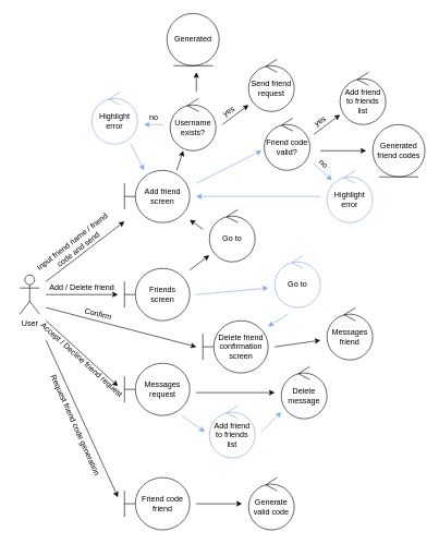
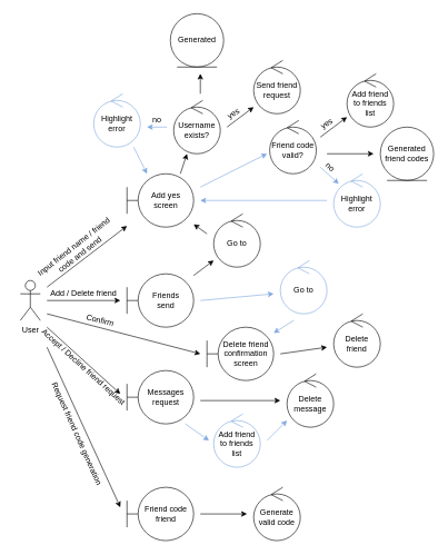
  <mxCell id="0" />
  <mxCell id="1" parent="0" />
  <mxCell id="2" value="User" style="shape=umlActor;verticalLabelPosition=bottom;verticalAlign=top;html=1;" vertex="1" parent="1"><mxGeometry x="30" y="420" width="30" height="60" as="geometry" /></mxCell>
- <mxCell id="3" value="Friends&lt;br&gt;screen" style="shape=umlBoundary;whiteSpace=wrap;html=1;" vertex="1" parent="1"><mxGeometry x="190" y="410" width="100" height="80" as="geometry" /></mxCell>
- <mxCell id="4" value="Add friend screen" style="shape=umlBoundary;whiteSpace=wrap;html=1;" vertex="1" parent="1"><mxGeometry x="190" y="260" width="100" height="80" as="geometry" /></mxCell>
+ <mxCell id="3" value="Friends&lt;br&gt;send" style="shape=umlBoundary;whiteSpace=wrap;html=1;" vertex="1" parent="1"><mxGeometry x="190" y="410" width="100" height="80" as="geometry" /></mxCell>
+ <mxCell id="4" value="Add yes screen" style="shape=umlBoundary;whiteSpace=wrap;html=1;" vertex="1" parent="1"><mxGeometry x="190" y="260" width="100" height="80" as="geometry" /></mxCell>
  <mxCell id="5" value="Messages request" style="shape=umlBoundary;whiteSpace=wrap;html=1;" vertex="1" parent="1"><mxGeometry x="190" y="555" width="100" height="80" as="geometry" /></mxCell>
  <mxCell id="6" value="" style="endArrow=classic;html=1;rounded=0;" edge="1" parent="1"><mxGeometry width="50" height="50" relative="1" as="geometry"><mxPoint x="70" y="450" as="sourcePoint" /><mxPoint x="180" y="450" as="targetPoint" /></mxGeometry></mxCell>
  <mxCell id="7" value="Go to" style="ellipse;shape=umlControl;whiteSpace=wrap;html=1;" vertex="1" parent="1"><mxGeometry x="320" y="320" width="70" height="80" as="geometry" /></mxCell>
  <mxCell id="8" value="" style="endArrow=classic;html=1;rounded=0;" edge="1" parent="1" source="3"><mxGeometry width="50" height="50" relative="1" as="geometry"><mxPoint x="280" y="410" as="sourcePoint" /><mxPoint x="320" y="390" as="targetPoint" /></mxGeometry></mxCell>
  <mxCell id="9" value="" style="endArrow=classic;html=1;rounded=0;" edge="1" parent="1" target="4"><mxGeometry width="50" height="50" relative="1" as="geometry"><mxPoint x="310" y="350" as="sourcePoint" /><mxPoint x="290" y="350" as="targetPoint" /></mxGeometry></mxCell>
  <mxCell id="10" value="" style="endArrow=classic;html=1;rounded=0;" edge="1" parent="1" target="4"><mxGeometry width="50" height="50" relative="1" as="geometry"><mxPoint x="70" y="430" as="sourcePoint" /><mxPoint x="120" y="380" as="targetPoint" /></mxGeometry></mxCell>
  <mxCell id="11" value="Add / Delete friend" style="text;html=1;strokeColor=none;fillColor=none;align=center;verticalAlign=middle;whiteSpace=wrap;rounded=0;" vertex="1" parent="1"><mxGeometry x="70" y="430" width="110" height="20" as="geometry" /></mxCell>
  <mxCell id="12" value="Input friend name / friend code and send" style="text;html=1;strokeColor=none;fillColor=none;align=center;verticalAlign=middle;whiteSpace=wrap;rounded=0;rotation=-38;" vertex="1" parent="1"><mxGeometry x="40" y="360" width="150" height="30" as="geometry" /></mxCell>
  <mxCell id="13" value="Username exists?" style="ellipse;shape=umlControl;whiteSpace=wrap;html=1;" vertex="1" parent="1"><mxGeometry x="260" y="150" width="70" height="80" as="geometry" /></mxCell>
  <mxCell id="14" value="Friend code valid?" style="ellipse;shape=umlControl;whiteSpace=wrap;html=1;" vertex="1" parent="1"><mxGeometry x="404" y="180" width="70" height="80" as="geometry" /></mxCell>
  <mxCell id="15" value="Send friend request" style="ellipse;shape=umlControl;whiteSpace=wrap;html=1;" vertex="1" parent="1"><mxGeometry x="380" y="90" width="70" height="80" as="geometry" /></mxCell>
  <mxCell id="16" value="Highlight error" style="ellipse;shape=umlControl;whiteSpace=wrap;html=1;strokeColor=#7EA6E0;" vertex="1" parent="1"><mxGeometry x="140" y="140" width="70" height="80" as="geometry" /></mxCell>
  <mxCell id="17" value="Generated" style="ellipse;shape=umlEntity;whiteSpace=wrap;html=1;" vertex="1" parent="1"><mxGeometry x="255" y="20" width="80" height="80" as="geometry" /></mxCell>
  <mxCell id="18" value="" style="endArrow=classic;html=1;rounded=0;entryX=0.286;entryY=1;entryDx=0;entryDy=0;entryPerimeter=0;" edge="1" parent="1" target="13"><mxGeometry width="50" height="50" relative="1" as="geometry"><mxPoint x="270" y="260" as="sourcePoint" /><mxPoint x="280" y="240" as="targetPoint" /></mxGeometry></mxCell>
  <mxCell id="19" value="" style="endArrow=classic;html=1;rounded=0;" edge="1" parent="1"><mxGeometry width="50" height="50" relative="1" as="geometry"><mxPoint x="300" y="140" as="sourcePoint" /><mxPoint x="300" y="110" as="targetPoint" /></mxGeometry></mxCell>
  <mxCell id="20" value="" style="endArrow=classic;html=1;rounded=0;strokeColor=#7EA6E0;" edge="1" parent="1"><mxGeometry width="50" height="50" relative="1" as="geometry"><mxPoint x="250" y="190" as="sourcePoint" /><mxPoint x="220" y="190" as="targetPoint" /></mxGeometry></mxCell>
  <mxCell id="21" value="no" style="text;html=1;strokeColor=none;fillColor=none;align=center;verticalAlign=middle;whiteSpace=wrap;rounded=0;" vertex="1" parent="1"><mxGeometry x="220" y="170" width="30" height="20" as="geometry" /></mxCell>
  <mxCell id="22" value="" style="endArrow=classic;html=1;rounded=0;strokeColor=#7EA6E0;" edge="1" parent="1"><mxGeometry width="50" height="50" relative="1" as="geometry"><mxPoint x="200" y="220" as="sourcePoint" /><mxPoint x="220" y="260" as="targetPoint" /></mxGeometry></mxCell>
  <mxCell id="23" value="" style="endArrow=classic;html=1;rounded=0;" edge="1" parent="1"><mxGeometry width="50" height="50" relative="1" as="geometry"><mxPoint x="340" y="190" as="sourcePoint" /><mxPoint x="380" y="160" as="targetPoint" /></mxGeometry></mxCell>
  <mxCell id="24" value="yes" style="text;html=1;strokeColor=none;fillColor=none;align=center;verticalAlign=middle;whiteSpace=wrap;rounded=0;rotation=-33;" vertex="1" parent="1"><mxGeometry x="330" y="160" width="40" height="20" as="geometry" /></mxCell>
  <mxCell id="25" value="" style="endArrow=classic;html=1;rounded=0;strokeColor=#7EA6E0;" edge="1" parent="1"><mxGeometry width="50" height="50" relative="1" as="geometry"><mxPoint x="300" y="280" as="sourcePoint" /><mxPoint x="400" y="230" as="targetPoint" /></mxGeometry></mxCell>
  <mxCell id="26" value="Add friend to friends&lt;br&gt;list" style="ellipse;shape=umlControl;whiteSpace=wrap;html=1;" vertex="1" parent="1"><mxGeometry x="520" y="110" width="70" height="80" as="geometry" /></mxCell>
  <mxCell id="27" value="" style="endArrow=classic;html=1;rounded=0;" edge="1" parent="1"><mxGeometry width="50" height="50" relative="1" as="geometry"><mxPoint x="480" y="205" as="sourcePoint" /><mxPoint x="520" y="175" as="targetPoint" /></mxGeometry></mxCell>
  <mxCell id="28" value="yes" style="text;html=1;strokeColor=none;fillColor=none;align=center;verticalAlign=middle;whiteSpace=wrap;rounded=0;rotation=-33;" vertex="1" parent="1"><mxGeometry x="470" y="175" width="40" height="20" as="geometry" /></mxCell>
  <mxCell id="29" value="Highlight error" style="ellipse;shape=umlControl;whiteSpace=wrap;html=1;strokeColor=#7EA6E0;" vertex="1" parent="1"><mxGeometry x="500" y="260" width="70" height="80" as="geometry" /></mxCell>
  <mxCell id="30" value="" style="endArrow=classic;html=1;rounded=0;strokeColor=#7EA6E0;" edge="1" parent="1"><mxGeometry width="50" height="50" relative="1" as="geometry"><mxPoint x="490" y="300" as="sourcePoint" /><mxPoint x="300" y="300" as="targetPoint" /></mxGeometry></mxCell>
  <mxCell id="31" value="" style="endArrow=classic;html=1;rounded=0;strokeColor=#7EA6E0;" edge="1" parent="1" target="29"><mxGeometry width="50" height="50" relative="1" as="geometry"><mxPoint x="480" y="250" as="sourcePoint" /><mxPoint x="430" y="320" as="targetPoint" /></mxGeometry></mxCell>
  <mxCell id="32" value="no" style="text;html=1;strokeColor=none;fillColor=none;align=center;verticalAlign=middle;whiteSpace=wrap;rounded=0;rotation=44;" vertex="1" parent="1"><mxGeometry x="480" y="240" width="30" height="20" as="geometry" /></mxCell>
  <mxCell id="33" value="Generated friend codes" style="ellipse;shape=umlEntity;whiteSpace=wrap;html=1;" vertex="1" parent="1"><mxGeometry x="570" y="190" width="80" height="80" as="geometry" /></mxCell>
  <mxCell id="34" value="" style="endArrow=classic;html=1;rounded=0;" edge="1" parent="1"><mxGeometry width="50" height="50" relative="1" as="geometry"><mxPoint x="490" y="230" as="sourcePoint" /><mxPoint x="560" y="230" as="targetPoint" /></mxGeometry></mxCell>
  <mxCell id="35" value="" style="endArrow=classic;html=1;rounded=0;" edge="1" parent="1"><mxGeometry width="50" height="50" relative="1" as="geometry"><mxPoint x="70" y="490" as="sourcePoint" /><mxPoint x="180" y="590" as="targetPoint" /></mxGeometry></mxCell>
  <mxCell id="36" value="Accept / Decline friend request" style="text;html=1;strokeColor=none;fillColor=none;align=center;verticalAlign=middle;whiteSpace=wrap;rounded=0;rotation=42;" vertex="1" parent="1"><mxGeometry x="35" y="540" width="180" height="20" as="geometry" /></mxCell>
  <mxCell id="37" value="Add friend to friends&lt;br&gt;list" style="ellipse;shape=umlControl;whiteSpace=wrap;html=1;strokeColor=#7EA6E0;" vertex="1" parent="1"><mxGeometry x="320" y="620" width="70" height="80" as="geometry" /></mxCell>
  <mxCell id="38" value="Delete message" style="ellipse;shape=umlControl;whiteSpace=wrap;html=1;" vertex="1" parent="1"><mxGeometry x="430" y="560" width="70" height="80" as="geometry" /></mxCell>
  <mxCell id="39" value="" style="endArrow=classic;html=1;rounded=0;" edge="1" parent="1"><mxGeometry width="50" height="50" relative="1" as="geometry"><mxPoint x="300" y="600" as="sourcePoint" /><mxPoint x="420" y="600" as="targetPoint" /></mxGeometry></mxCell>
  <mxCell id="40" value="" style="endArrow=classic;html=1;rounded=0;strokeColor=#7EA6E0;" edge="1" parent="1"><mxGeometry width="50" height="50" relative="1" as="geometry"><mxPoint x="277.5" y="635" as="sourcePoint" /><mxPoint x="313" y="660" as="targetPoint" /></mxGeometry></mxCell>
  <mxCell id="41" value="" style="endArrow=classic;html=1;rounded=0;strokeColor=#7EA6E0;" edge="1" parent="1"><mxGeometry width="50" height="50" relative="1" as="geometry"><mxPoint x="400" y="660" as="sourcePoint" /><mxPoint x="430" y="630" as="targetPoint" /></mxGeometry></mxCell>
  <mxCell id="42" value="" style="endArrow=classic;html=1;rounded=0;strokeColor=#7EA6E0;" edge="1" parent="1"><mxGeometry width="50" height="50" relative="1" as="geometry"><mxPoint x="300" y="450" as="sourcePoint" /><mxPoint x="410" y="440" as="targetPoint" /></mxGeometry></mxCell>
  <mxCell id="43" value="Go to" style="ellipse;shape=umlControl;whiteSpace=wrap;html=1;strokeColor=#7EA6E0;" vertex="1" parent="1"><mxGeometry x="420" y="390" width="70" height="80" as="geometry" /></mxCell>
  <mxCell id="44" value="Delete friend confirmation screen" style="shape=umlBoundary;whiteSpace=wrap;html=1;strokeColor=default;" vertex="1" parent="1"><mxGeometry x="310" y="490" width="100" height="80" as="geometry" /></mxCell>
  <mxCell id="45" value="" style="endArrow=classic;html=1;rounded=0;strokeColor=#000000;" edge="1" parent="1"><mxGeometry width="50" height="50" relative="1" as="geometry"><mxPoint x="70" y="470" as="sourcePoint" /><mxPoint x="300" y="530" as="targetPoint" /></mxGeometry></mxCell>
  <mxCell id="46" value="Confirm" style="text;html=1;strokeColor=none;fillColor=none;align=center;verticalAlign=middle;whiteSpace=wrap;rounded=0;rotation=14;" vertex="1" parent="1"><mxGeometry x="120" y="470" width="60" height="20" as="geometry" /></mxCell>
  <mxCell id="47" value="" style="endArrow=classic;html=1;rounded=0;strokeColor=#7EA6E0;" edge="1" parent="1" target="44"><mxGeometry width="50" height="50" relative="1" as="geometry"><mxPoint x="440" y="480" as="sourcePoint" /><mxPoint x="430" y="520" as="targetPoint" /></mxGeometry></mxCell>
- <mxCell id="48" value="Messages friend" style="ellipse;shape=umlControl;whiteSpace=wrap;html=1;strokeColor=default;" vertex="1" parent="1"><mxGeometry x="500" y="470" width="70" height="80" as="geometry" /></mxCell>
+ <mxCell id="48" value="Delete friend" style="ellipse;shape=umlControl;whiteSpace=wrap;html=1;strokeColor=default;" vertex="1" parent="1"><mxGeometry x="500" y="470" width="70" height="80" as="geometry" /></mxCell>
  <mxCell id="49" value="" style="endArrow=classic;html=1;rounded=0;strokeColor=#000000;" edge="1" parent="1"><mxGeometry width="50" height="50" relative="1" as="geometry"><mxPoint x="420" y="530" as="sourcePoint" /><mxPoint x="490" y="520" as="targetPoint" /></mxGeometry></mxCell>
  <mxCell id="50" value="Friend code friend" style="shape=umlBoundary;whiteSpace=wrap;html=1;strokeColor=default;" vertex="1" parent="1"><mxGeometry x="190" y="730" width="100" height="80" as="geometry" /></mxCell>
  <mxCell id="51" value="Generate valid code" style="ellipse;shape=umlControl;whiteSpace=wrap;html=1;strokeColor=default;" vertex="1" parent="1"><mxGeometry x="380" y="730" width="70" height="80" as="geometry" /></mxCell>
  <mxCell id="52" value="" style="endArrow=classic;html=1;rounded=0;strokeColor=#000000;" edge="1" parent="1"><mxGeometry width="50" height="50" relative="1" as="geometry"><mxPoint x="300" y="770" as="sourcePoint" /><mxPoint x="370" y="770" as="targetPoint" /></mxGeometry></mxCell>
  <mxCell id="53" value="" style="endArrow=classic;html=1;rounded=0;strokeColor=#000000;" edge="1" parent="1"><mxGeometry width="50" height="50" relative="1" as="geometry"><mxPoint x="70" y="520" as="sourcePoint" /><mxPoint x="180" y="760" as="targetPoint" /></mxGeometry></mxCell>
  <mxCell id="54" value="Request friend code generation" style="text;html=1;strokeColor=none;fillColor=none;align=center;verticalAlign=middle;whiteSpace=wrap;rounded=0;rotation=66;" vertex="1" parent="1"><mxGeometry x="20" y="640" width="190" height="20" as="geometry" /></mxCell>
